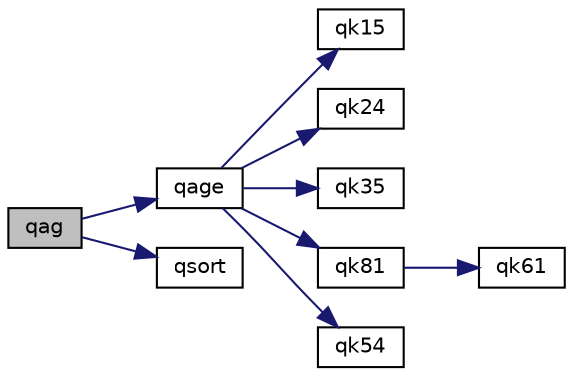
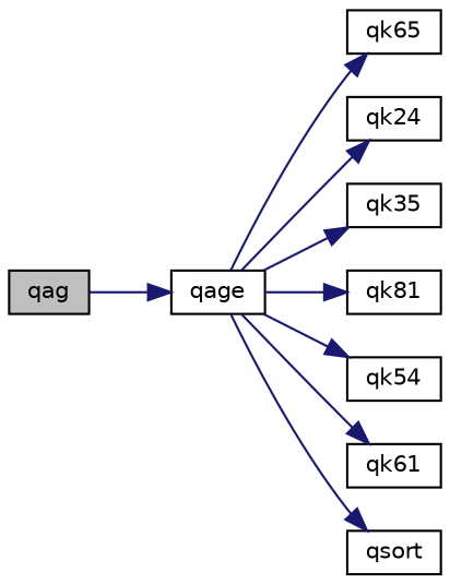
  digraph {
    rankdir=LR
    node [color=black fillcolor=white fontname=Helvetica fontsize=10 shape=record style=filled]
    edge [color=midnightblue fontname=Helvetica fontsize=10 labelfontname=Helvetica labelfontsize=10 style=solid]
    n1 [fillcolor=grey75 fontcolor=black height=0.2 label=qag width=0.4]
    n2 [height=0.2 label=qage width=0.4]
-   n3 [height=0.2 label=qk15 width=0.4]
+   n3 [height=0.2 label=qk65 width=0.4]
    n4 [height=0.2 label=qk24 width=0.4]
    n5 [height=0.2 label=qk35 width=0.4]
    n6 [height=0.2 label=qk81 width=0.4]
    n7 [height=0.2 label=qk54 width=0.4]
    n8 [height=0.2 label=qk61 width=0.4]
    n9 [height=0.2 label=qsort width=0.4]
    n1 -> n2
    n2 -> n3
    n2 -> n4
    n2 -> n5
    n2 -> n6
    n2 -> n7
-   n6 -> n8
-   n1 -> n9
+   n2 -> n8
+   n2 -> n9
  }
